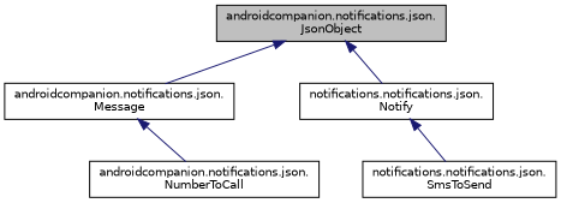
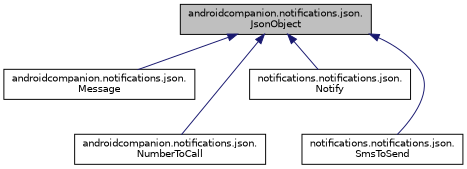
  digraph {
    rankdir=TB
    node [color=black fillcolor=white fontname=Helvetica fontsize=10 shape=record style=filled]
    edge [color=midnightblue dir=back fontname=Helvetica fontsize=10 labelfontname=Helvetica labelfontsize=10 style=solid]
    n1 [fillcolor=grey75 fontcolor=black height=0.2 label="androidcompanion.notifications.json.\lJsonObject" width=0.4]
    n2 [height=0.2 label="androidcompanion.notifications.json.\lMessage" width=0.4]
    n3 [height=0.2 label="notifications.notifications.json.\lNotify" width=0.4]
    n4 [height=0.2 label="androidcompanion.notifications.json.\lNumberToCall" width=0.4]
    n5 [height=0.2 label="notifications.notifications.json.\lSmsToSend" width=0.4]
    n1 -> n2
    n1 -> n3
-   n2 -> n4
-   n3 -> n5
+   n1 -> n4
+   n1 -> n5
  }
